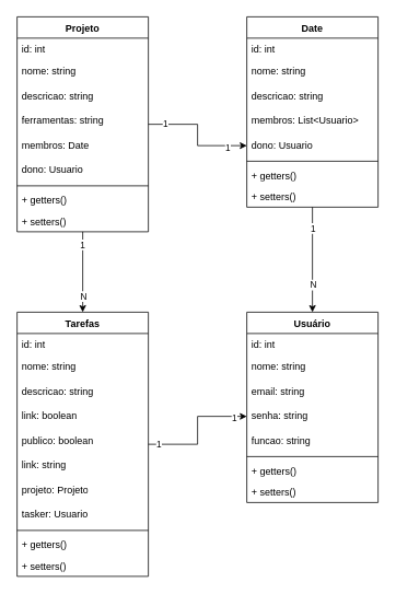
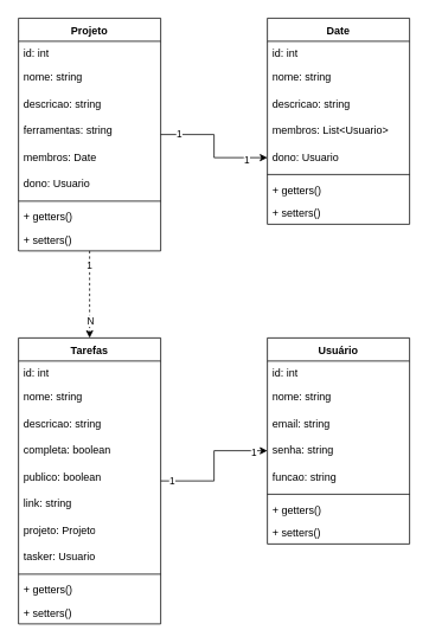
  <mxCell id="0" />
  <mxCell id="1" parent="0" />
  <mxCell id="2" value="" style="edgeStyle=orthogonalEdgeStyle;rounded=0;orthogonalLoop=1;jettySize=auto;html=1;" edge="1" parent="1" source="8" target="35"><mxGeometry relative="1" as="geometry" /></mxCell>
  <mxCell id="3" value="1" style="edgeLabel;html=1;align=center;verticalAlign=middle;resizable=0;points=[];" vertex="1" connectable="0" parent="2"><mxGeometry x="-0.729" y="1" relative="1" as="geometry"><mxPoint as="offset" /></mxGeometry></mxCell>
  <mxCell id="4" value="1" style="edgeLabel;html=1;align=center;verticalAlign=middle;resizable=0;points=[];" vertex="1" connectable="0" parent="2"><mxGeometry x="0.671" y="-2" relative="1" as="geometry"><mxPoint as="offset" /></mxGeometry></mxCell>
- <mxCell id="5" value="" style="edgeStyle=orthogonalEdgeStyle;rounded=0;orthogonalLoop=1;jettySize=auto;html=1;entryX=0.5;entryY=0;entryDx=0;entryDy=0;" edge="1" parent="1" source="8" target="42"><mxGeometry relative="1" as="geometry" /></mxCell>
+ <mxCell id="5" value="" style="edgeStyle=orthogonalEdgeStyle;rounded=0;orthogonalLoop=1;jettySize=auto;html=1;entryX=0.5;entryY=0;entryDx=0;entryDy=0;dashed=1;" edge="1" parent="1" source="8" target="42"><mxGeometry relative="1" as="geometry" /></mxCell>
  <mxCell id="6" value="1" style="edgeLabel;html=1;align=center;verticalAlign=middle;resizable=0;points=[];" vertex="1" connectable="0" parent="5"><mxGeometry x="-0.69" y="-1" relative="1" as="geometry"><mxPoint as="offset" /></mxGeometry></mxCell>
  <mxCell id="7" value="N" style="edgeLabel;html=1;align=center;verticalAlign=middle;resizable=0;points=[];" vertex="1" connectable="0" parent="5"><mxGeometry x="0.241" relative="1" as="geometry"><mxPoint y="17" as="offset" /></mxGeometry></mxCell>
  <mxCell id="8" value="Projeto" style="swimlane;fontStyle=1;align=center;verticalAlign=top;childLayout=stackLayout;horizontal=1;startSize=26;horizontalStack=0;resizeParent=1;resizeParentMax=0;resizeLast=0;collapsible=1;marginBottom=0;whiteSpace=wrap;html=1;" vertex="1" parent="1"><mxGeometry x="20" y="20" width="160" height="262" as="geometry" /></mxCell>
  <mxCell id="9" value="id: int" style="text;strokeColor=none;fillColor=none;align=left;verticalAlign=top;spacingLeft=4;spacingRight=4;overflow=hidden;rotatable=0;points=[[0,0.5],[1,0.5]];portConstraint=eastwest;whiteSpace=wrap;html=1;" vertex="1" parent="8"><mxGeometry y="26" width="160" height="26" as="geometry" /></mxCell>
  <mxCell id="10" value="nome: string" style="text;strokeColor=none;fillColor=none;align=left;verticalAlign=middle;spacingLeft=4;spacingRight=4;overflow=hidden;points=[[0,0.5],[1,0.5]];portConstraint=eastwest;rotatable=0;whiteSpace=wrap;html=1;" vertex="1" parent="8"><mxGeometry y="52" width="160" height="30" as="geometry" /></mxCell>
  <mxCell id="11" value="descricao: string" style="text;strokeColor=none;fillColor=none;align=left;verticalAlign=middle;spacingLeft=4;spacingRight=4;overflow=hidden;points=[[0,0.5],[1,0.5]];portConstraint=eastwest;rotatable=0;whiteSpace=wrap;html=1;" vertex="1" parent="8"><mxGeometry y="82" width="160" height="30" as="geometry" /></mxCell>
  <mxCell id="12" value="ferramentas: string" style="text;strokeColor=none;fillColor=none;align=left;verticalAlign=middle;spacingLeft=4;spacingRight=4;overflow=hidden;points=[[0,0.5],[1,0.5]];portConstraint=eastwest;rotatable=0;whiteSpace=wrap;html=1;" vertex="1" parent="8"><mxGeometry y="112" width="160" height="30" as="geometry" /></mxCell>
  <mxCell id="13" value="membros: Date" style="text;strokeColor=none;fillColor=none;align=left;verticalAlign=middle;spacingLeft=4;spacingRight=4;overflow=hidden;points=[[0,0.5],[1,0.5]];portConstraint=eastwest;rotatable=0;whiteSpace=wrap;html=1;" vertex="1" parent="8"><mxGeometry y="142" width="160" height="30" as="geometry" /></mxCell>
  <mxCell id="14" value="dono: Usuario" style="text;strokeColor=none;fillColor=none;align=left;verticalAlign=middle;spacingLeft=4;spacingRight=4;overflow=hidden;points=[[0,0.5],[1,0.5]];portConstraint=eastwest;rotatable=0;whiteSpace=wrap;html=1;" vertex="1" parent="8"><mxGeometry y="172" width="160" height="30" as="geometry" /></mxCell>
  <mxCell id="15" value="" style="line;strokeWidth=1;fillColor=none;align=left;verticalAlign=middle;spacingTop=-1;spacingLeft=3;spacingRight=3;rotatable=0;labelPosition=right;points=[];portConstraint=eastwest;strokeColor=inherit;" vertex="1" parent="8"><mxGeometry y="202" width="160" height="8" as="geometry" /></mxCell>
  <mxCell id="16" value="+ getters()" style="text;strokeColor=none;fillColor=none;align=left;verticalAlign=top;spacingLeft=4;spacingRight=4;overflow=hidden;rotatable=0;points=[[0,0.5],[1,0.5]];portConstraint=eastwest;whiteSpace=wrap;html=1;" vertex="1" parent="8"><mxGeometry y="210" width="160" height="26" as="geometry" /></mxCell>
  <mxCell id="17" value="+ setters()" style="text;strokeColor=none;fillColor=none;align=left;verticalAlign=top;spacingLeft=4;spacingRight=4;overflow=hidden;rotatable=0;points=[[0,0.5],[1,0.5]];portConstraint=eastwest;whiteSpace=wrap;html=1;" vertex="1" parent="8"><mxGeometry y="236" width="160" height="26" as="geometry" /></mxCell>
  <mxCell id="18" value="Usuário" style="swimlane;fontStyle=1;align=center;verticalAlign=top;childLayout=stackLayout;horizontal=1;startSize=26;horizontalStack=0;resizeParent=1;resizeParentMax=0;resizeLast=0;collapsible=1;marginBottom=0;whiteSpace=wrap;html=1;" vertex="1" parent="1"><mxGeometry x="300" y="380" width="160" height="232" as="geometry" /></mxCell>
  <mxCell id="19" value="id: int" style="text;strokeColor=none;fillColor=none;align=left;verticalAlign=top;spacingLeft=4;spacingRight=4;overflow=hidden;rotatable=0;points=[[0,0.5],[1,0.5]];portConstraint=eastwest;whiteSpace=wrap;html=1;" vertex="1" parent="18"><mxGeometry y="26" width="160" height="26" as="geometry" /></mxCell>
  <mxCell id="20" value="nome: string" style="text;strokeColor=none;fillColor=none;align=left;verticalAlign=middle;spacingLeft=4;spacingRight=4;overflow=hidden;points=[[0,0.5],[1,0.5]];portConstraint=eastwest;rotatable=0;whiteSpace=wrap;html=1;" vertex="1" parent="18"><mxGeometry y="52" width="160" height="30" as="geometry" /></mxCell>
  <mxCell id="21" value="email: string" style="text;strokeColor=none;fillColor=none;align=left;verticalAlign=middle;spacingLeft=4;spacingRight=4;overflow=hidden;points=[[0,0.5],[1,0.5]];portConstraint=eastwest;rotatable=0;whiteSpace=wrap;html=1;" vertex="1" parent="18"><mxGeometry y="82" width="160" height="30" as="geometry" /></mxCell>
  <mxCell id="22" value="senha: string" style="text;strokeColor=none;fillColor=none;align=left;verticalAlign=middle;spacingLeft=4;spacingRight=4;overflow=hidden;points=[[0,0.5],[1,0.5]];portConstraint=eastwest;rotatable=0;whiteSpace=wrap;html=1;" vertex="1" parent="18"><mxGeometry y="112" width="160" height="30" as="geometry" /></mxCell>
  <mxCell id="23" value="funcao: string" style="text;strokeColor=none;fillColor=none;align=left;verticalAlign=middle;spacingLeft=4;spacingRight=4;overflow=hidden;points=[[0,0.5],[1,0.5]];portConstraint=eastwest;rotatable=0;whiteSpace=wrap;html=1;" vertex="1" parent="18"><mxGeometry y="142" width="160" height="30" as="geometry" /></mxCell>
  <mxCell id="24" value="" style="line;strokeWidth=1;fillColor=none;align=left;verticalAlign=middle;spacingTop=-1;spacingLeft=3;spacingRight=3;rotatable=0;labelPosition=right;points=[];portConstraint=eastwest;strokeColor=inherit;" vertex="1" parent="18"><mxGeometry y="172" width="160" height="8" as="geometry" /></mxCell>
  <mxCell id="25" value="+ getters()" style="text;strokeColor=none;fillColor=none;align=left;verticalAlign=top;spacingLeft=4;spacingRight=4;overflow=hidden;rotatable=0;points=[[0,0.5],[1,0.5]];portConstraint=eastwest;whiteSpace=wrap;html=1;" vertex="1" parent="18"><mxGeometry y="180" width="160" height="26" as="geometry" /></mxCell>
  <mxCell id="26" value="+ setters()" style="text;strokeColor=none;fillColor=none;align=left;verticalAlign=top;spacingLeft=4;spacingRight=4;overflow=hidden;rotatable=0;points=[[0,0.5],[1,0.5]];portConstraint=eastwest;whiteSpace=wrap;html=1;" vertex="1" parent="18"><mxGeometry y="206" width="160" height="26" as="geometry" /></mxCell>
- <mxCell id="27" value="" style="edgeStyle=orthogonalEdgeStyle;rounded=0;orthogonalLoop=1;jettySize=auto;html=1;entryX=0.5;entryY=0;entryDx=0;entryDy=0;" edge="1" parent="1" source="30" target="18"><mxGeometry relative="1" as="geometry" /></mxCell>
- <mxCell id="28" value="1" style="edgeLabel;html=1;align=center;verticalAlign=middle;resizable=0;points=[];" vertex="1" connectable="0" parent="27"><mxGeometry x="-0.605" relative="1" as="geometry"><mxPoint as="offset" /></mxGeometry></mxCell>
- <mxCell id="29" value="N" style="edgeLabel;html=1;align=center;verticalAlign=middle;resizable=0;points=[];" vertex="1" connectable="0" parent="27"><mxGeometry x="0.474" relative="1" as="geometry"><mxPoint as="offset" /></mxGeometry></mxCell>
  <mxCell id="30" value="Date" style="swimlane;fontStyle=1;align=center;verticalAlign=top;childLayout=stackLayout;horizontal=1;startSize=26;horizontalStack=0;resizeParent=1;resizeParentMax=0;resizeLast=0;collapsible=1;marginBottom=0;whiteSpace=wrap;html=1;" vertex="1" parent="1"><mxGeometry x="300" y="20" width="160" height="232" as="geometry" /></mxCell>
  <mxCell id="31" value="id: int" style="text;strokeColor=none;fillColor=none;align=left;verticalAlign=top;spacingLeft=4;spacingRight=4;overflow=hidden;rotatable=0;points=[[0,0.5],[1,0.5]];portConstraint=eastwest;whiteSpace=wrap;html=1;" vertex="1" parent="30"><mxGeometry y="26" width="160" height="26" as="geometry" /></mxCell>
  <mxCell id="32" value="nome: string" style="text;strokeColor=none;fillColor=none;align=left;verticalAlign=middle;spacingLeft=4;spacingRight=4;overflow=hidden;points=[[0,0.5],[1,0.5]];portConstraint=eastwest;rotatable=0;whiteSpace=wrap;html=1;" vertex="1" parent="30"><mxGeometry y="52" width="160" height="30" as="geometry" /></mxCell>
  <mxCell id="33" value="descricao: string" style="text;strokeColor=none;fillColor=none;align=left;verticalAlign=middle;spacingLeft=4;spacingRight=4;overflow=hidden;points=[[0,0.5],[1,0.5]];portConstraint=eastwest;rotatable=0;whiteSpace=wrap;html=1;" vertex="1" parent="30"><mxGeometry y="82" width="160" height="30" as="geometry" /></mxCell>
  <mxCell id="34" value="membros: List&amp;lt;Usuario&amp;gt;" style="text;strokeColor=none;fillColor=none;align=left;verticalAlign=middle;spacingLeft=4;spacingRight=4;overflow=hidden;points=[[0,0.5],[1,0.5]];portConstraint=eastwest;rotatable=0;whiteSpace=wrap;html=1;" vertex="1" parent="30"><mxGeometry y="112" width="160" height="30" as="geometry" /></mxCell>
  <mxCell id="35" value="dono: Usuario" style="text;strokeColor=none;fillColor=none;align=left;verticalAlign=middle;spacingLeft=4;spacingRight=4;overflow=hidden;points=[[0,0.5],[1,0.5]];portConstraint=eastwest;rotatable=0;whiteSpace=wrap;html=1;" vertex="1" parent="30"><mxGeometry y="142" width="160" height="30" as="geometry" /></mxCell>
  <mxCell id="36" value="" style="line;strokeWidth=1;fillColor=none;align=left;verticalAlign=middle;spacingTop=-1;spacingLeft=3;spacingRight=3;rotatable=0;labelPosition=right;points=[];portConstraint=eastwest;strokeColor=inherit;" vertex="1" parent="30"><mxGeometry y="172" width="160" height="8" as="geometry" /></mxCell>
  <mxCell id="37" value="+ getters()" style="text;strokeColor=none;fillColor=none;align=left;verticalAlign=top;spacingLeft=4;spacingRight=4;overflow=hidden;rotatable=0;points=[[0,0.5],[1,0.5]];portConstraint=eastwest;whiteSpace=wrap;html=1;" vertex="1" parent="30"><mxGeometry y="180" width="160" height="26" as="geometry" /></mxCell>
  <mxCell id="38" value="+ setters()" style="text;strokeColor=none;fillColor=none;align=left;verticalAlign=top;spacingLeft=4;spacingRight=4;overflow=hidden;rotatable=0;points=[[0,0.5],[1,0.5]];portConstraint=eastwest;whiteSpace=wrap;html=1;" vertex="1" parent="30"><mxGeometry y="206" width="160" height="26" as="geometry" /></mxCell>
  <mxCell id="39" value="" style="edgeStyle=orthogonalEdgeStyle;rounded=0;orthogonalLoop=1;jettySize=auto;html=1;entryX=0;entryY=0.5;entryDx=0;entryDy=0;" edge="1" parent="1" source="42" target="22"><mxGeometry relative="1" as="geometry"><mxPoint x="260" y="541" as="targetPoint" /></mxGeometry></mxCell>
  <mxCell id="40" value="1" style="edgeLabel;html=1;align=center;verticalAlign=middle;resizable=0;points=[];" vertex="1" connectable="0" parent="39"><mxGeometry x="-0.844" y="1" relative="1" as="geometry"><mxPoint as="offset" /></mxGeometry></mxCell>
  <mxCell id="41" value="1" style="edgeLabel;html=1;align=center;verticalAlign=middle;resizable=0;points=[];" vertex="1" connectable="0" parent="39"><mxGeometry x="0.792" y="-1" relative="1" as="geometry"><mxPoint as="offset" /></mxGeometry></mxCell>
  <mxCell id="42" value="Tarefas" style="swimlane;fontStyle=1;align=center;verticalAlign=top;childLayout=stackLayout;horizontal=1;startSize=26;horizontalStack=0;resizeParent=1;resizeParentMax=0;resizeLast=0;collapsible=1;marginBottom=0;whiteSpace=wrap;html=1;" vertex="1" parent="1"><mxGeometry x="20" y="380" width="160" height="322" as="geometry" /></mxCell>
  <mxCell id="43" value="id: int" style="text;strokeColor=none;fillColor=none;align=left;verticalAlign=top;spacingLeft=4;spacingRight=4;overflow=hidden;rotatable=0;points=[[0,0.5],[1,0.5]];portConstraint=eastwest;whiteSpace=wrap;html=1;" vertex="1" parent="42"><mxGeometry y="26" width="160" height="26" as="geometry" /></mxCell>
  <mxCell id="44" value="nome: string" style="text;strokeColor=none;fillColor=none;align=left;verticalAlign=middle;spacingLeft=4;spacingRight=4;overflow=hidden;points=[[0,0.5],[1,0.5]];portConstraint=eastwest;rotatable=0;whiteSpace=wrap;html=1;" vertex="1" parent="42"><mxGeometry y="52" width="160" height="30" as="geometry" /></mxCell>
  <mxCell id="45" value="descricao: string" style="text;strokeColor=none;fillColor=none;align=left;verticalAlign=middle;spacingLeft=4;spacingRight=4;overflow=hidden;points=[[0,0.5],[1,0.5]];portConstraint=eastwest;rotatable=0;whiteSpace=wrap;html=1;" vertex="1" parent="42"><mxGeometry y="82" width="160" height="30" as="geometry" /></mxCell>
- <mxCell id="46" value="link: boolean" style="text;strokeColor=none;fillColor=none;align=left;verticalAlign=middle;spacingLeft=4;spacingRight=4;overflow=hidden;points=[[0,0.5],[1,0.5]];portConstraint=eastwest;rotatable=0;whiteSpace=wrap;html=1;" vertex="1" parent="42"><mxGeometry y="112" width="160" height="30" as="geometry" /></mxCell>
+ <mxCell id="46" value="completa: boolean" style="text;strokeColor=none;fillColor=none;align=left;verticalAlign=middle;spacingLeft=4;spacingRight=4;overflow=hidden;points=[[0,0.5],[1,0.5]];portConstraint=eastwest;rotatable=0;whiteSpace=wrap;html=1;" vertex="1" parent="42"><mxGeometry y="112" width="160" height="30" as="geometry" /></mxCell>
  <mxCell id="47" value="publico: boolean" style="text;strokeColor=none;fillColor=none;align=left;verticalAlign=middle;spacingLeft=4;spacingRight=4;overflow=hidden;points=[[0,0.5],[1,0.5]];portConstraint=eastwest;rotatable=0;whiteSpace=wrap;html=1;" vertex="1" parent="42"><mxGeometry y="142" width="160" height="30" as="geometry" /></mxCell>
  <mxCell id="48" value="link: string" style="text;strokeColor=none;fillColor=none;align=left;verticalAlign=middle;spacingLeft=4;spacingRight=4;overflow=hidden;points=[[0,0.5],[1,0.5]];portConstraint=eastwest;rotatable=0;whiteSpace=wrap;html=1;" vertex="1" parent="42"><mxGeometry y="172" width="160" height="30" as="geometry" /></mxCell>
  <mxCell id="49" value="projeto: Projeto" style="text;strokeColor=none;fillColor=none;align=left;verticalAlign=middle;spacingLeft=4;spacingRight=4;overflow=hidden;points=[[0,0.5],[1,0.5]];portConstraint=eastwest;rotatable=0;whiteSpace=wrap;html=1;" vertex="1" parent="42"><mxGeometry y="202" width="160" height="30" as="geometry" /></mxCell>
  <mxCell id="50" value="tasker: Usuario" style="text;strokeColor=none;fillColor=none;align=left;verticalAlign=middle;spacingLeft=4;spacingRight=4;overflow=hidden;points=[[0,0.5],[1,0.5]];portConstraint=eastwest;rotatable=0;whiteSpace=wrap;html=1;" vertex="1" parent="42"><mxGeometry y="232" width="160" height="30" as="geometry" /></mxCell>
  <mxCell id="51" value="" style="line;strokeWidth=1;fillColor=none;align=left;verticalAlign=middle;spacingTop=-1;spacingLeft=3;spacingRight=3;rotatable=0;labelPosition=right;points=[];portConstraint=eastwest;strokeColor=inherit;" vertex="1" parent="42"><mxGeometry y="262" width="160" height="8" as="geometry" /></mxCell>
  <mxCell id="52" value="+ getters()" style="text;strokeColor=none;fillColor=none;align=left;verticalAlign=top;spacingLeft=4;spacingRight=4;overflow=hidden;rotatable=0;points=[[0,0.5],[1,0.5]];portConstraint=eastwest;whiteSpace=wrap;html=1;" vertex="1" parent="42"><mxGeometry y="270" width="160" height="26" as="geometry" /></mxCell>
  <mxCell id="53" value="+ setters()" style="text;strokeColor=none;fillColor=none;align=left;verticalAlign=top;spacingLeft=4;spacingRight=4;overflow=hidden;rotatable=0;points=[[0,0.5],[1,0.5]];portConstraint=eastwest;whiteSpace=wrap;html=1;" vertex="1" parent="42"><mxGeometry y="296" width="160" height="26" as="geometry" /></mxCell>
